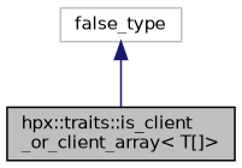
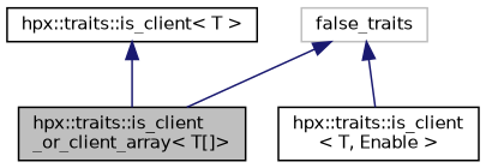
  digraph {
    node [color=black fillcolor=white fontname=Helvetica fontsize=10 shape=record style=filled]
    edge [color=midnightblue dir=back fontname=Helvetica fontsize=10 labelfontname=Helvetica labelfontsize=10 style=solid]
    n1 [fillcolor=grey75 fontcolor=black height=0.2 label="hpx::traits::is_client\l_or_client_array\< T[]\>" width=0.4]
-   n3 [color=grey75 height=0.2 label=false_type width=0.4]
+   n2 [height=0.2 label="hpx::traits::is_client\< T \>" width=0.4]
+   n3 [color=grey75 height=0.2 label=false_traits width=0.4]
+   n4 [height=0.2 label="hpx::traits::is_client\l\< T, Enable \>" width=0.4]
+   n2 -> n1
    n3 -> n1
+   n3 -> n4
  }
